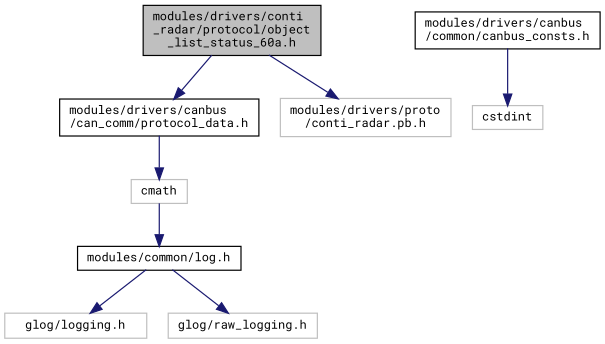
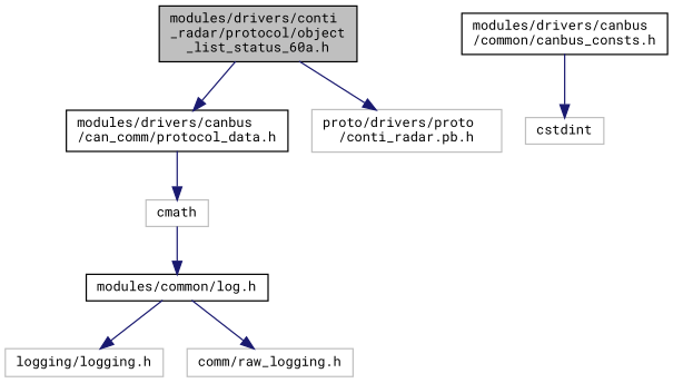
  digraph {
    fontname="Roboto Mono"
    node [color=grey75 fillcolor=white fontname="Roboto Mono" fontsize=10 shape=record style=filled]
    edge [color=midnightblue fontname="Roboto Mono" fontsize=10 labelfontname=Helvetica labelfontsize=10 style=solid]
    n1 [color=black fillcolor=grey75 fontcolor=black height=0.2 label="modules/drivers/conti\l_radar/protocol/object\l_list_status_60a.h" width=0.4]
    n2 [color=black height=0.2 label="modules/drivers/canbus\l/can_comm/protocol_data.h" width=0.4]
-   n3 [height=0.2 label="modules/drivers/proto\l/conti_radar.pb.h" width=0.4]
+   n3 [height=0.2 label="proto/drivers/proto\l/conti_radar.pb.h" width=0.4]
    n4 [height=0.2 label=cmath width=0.4]
    n5 [color=black height=0.2 label="modules/common/log.h" width=0.4]
-   n6 [height=0.2 label="glog/logging.h" width=0.4]
-   n7 [height=0.2 label="glog/raw_logging.h" width=0.4]
+   n6 [height=0.2 label="logging/logging.h" width=0.4]
+   n7 [height=0.2 label="comm/raw_logging.h" width=0.4]
    n8 [color=black height=0.2 label="modules/drivers/canbus\l/common/canbus_consts.h" width=0.4]
    n9 [height=0.2 label=cstdint width=0.4]
    n1 -> n2
    n1 -> n3
    n2 -> n4
    n4 -> n5
    n5 -> n6
    n5 -> n7
    n8 -> n9
  }
